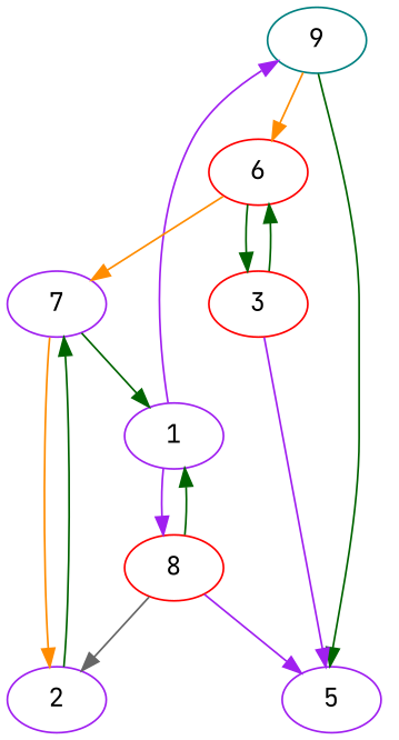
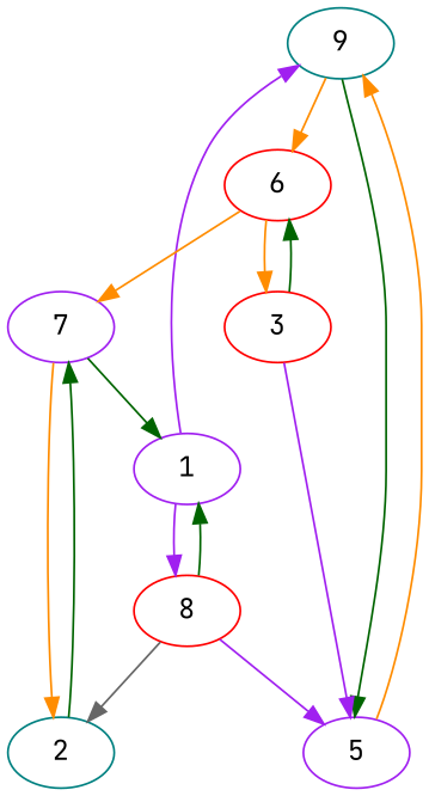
  digraph {
    fontname="JetBrains Mono"
    node [color=purple fontname="JetBrains Mono"]
    edge [color=darkgreen fontname="JetBrains Mono"]
    n1 [color=teal label=9]
    1
    8 [color=red]
    5
    6 [color=red]
-   2
+   2 [color=teal]
    7
    3 [color=red]
    n1 -> 5
    n1 -> 6 [color=darkorange]
    1 -> n1 [color=purple]
    1 -> 8 [color=purple]
    8 -> 1
    8 -> 5 [color=purple]
    8 -> 2 [color=gray40]
+   5 -> n1 [color=darkorange]
    6 -> 7 [color=darkorange]
-   6 -> 3
+   6 -> 3 [color=darkorange]
    2 -> 7
    7 -> 1
    7 -> 2 [color=darkorange]
    3 -> 5 [color=purple]
    3 -> 6
  }
